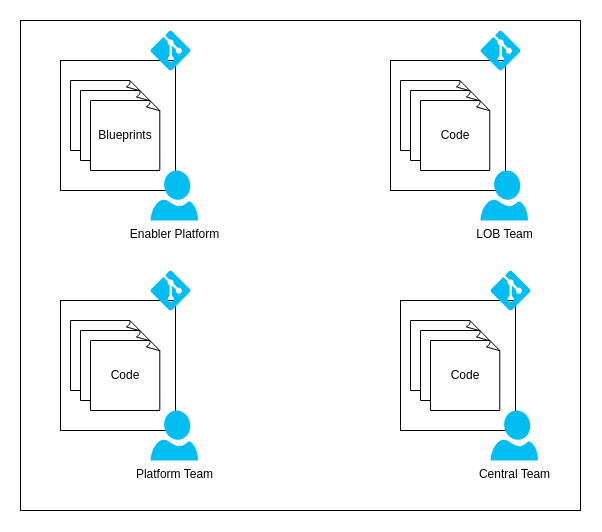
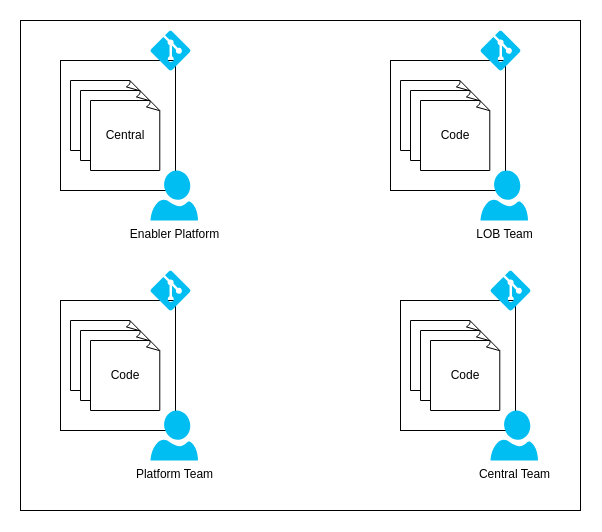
  <mxCell id="0" />
  <mxCell id="1" parent="0" />
  <mxCell id="2" value="" style="rounded=0;whiteSpace=wrap;html=1;" vertex="1" parent="1"><mxGeometry x="20" y="20" width="560" height="490" as="geometry" /></mxCell>
  <mxCell id="3" value="" style="rounded=0;whiteSpace=wrap;html=1;" vertex="1" parent="1"><mxGeometry x="60" y="60" width="115" height="130" as="geometry" /></mxCell>
  <mxCell id="4" value="" style="whiteSpace=wrap;html=1;shape=mxgraph.basic.document" vertex="1" parent="1"><mxGeometry x="70" y="80" width="70" height="70" as="geometry" /></mxCell>
  <mxCell id="5" value="" style="whiteSpace=wrap;html=1;shape=mxgraph.basic.document" vertex="1" parent="1"><mxGeometry x="80" y="90" width="70" height="70" as="geometry" /></mxCell>
- <mxCell id="6" value="Blueprints" style="whiteSpace=wrap;html=1;shape=mxgraph.basic.document" vertex="1" parent="1"><mxGeometry x="90" y="100" width="70" height="70" as="geometry" /></mxCell>
+ <mxCell id="6" value="Central" style="whiteSpace=wrap;html=1;shape=mxgraph.basic.document" vertex="1" parent="1"><mxGeometry x="90" y="100" width="70" height="70" as="geometry" /></mxCell>
  <mxCell id="7" value="" style="verticalLabelPosition=bottom;html=1;verticalAlign=top;align=center;strokeColor=none;fillColor=#00BEF2;shape=mxgraph.azure.git_repository;" vertex="1" parent="1"><mxGeometry x="150" y="30" width="40" height="40" as="geometry" /></mxCell>
  <mxCell id="8" value="Enabler Platform" style="verticalLabelPosition=bottom;html=1;verticalAlign=top;align=center;strokeColor=none;fillColor=#00BEF2;shape=mxgraph.azure.user;" vertex="1" parent="1"><mxGeometry x="150" y="170" width="47.5" height="50" as="geometry" /></mxCell>
  <mxCell id="9" value="" style="rounded=0;whiteSpace=wrap;html=1;" vertex="1" parent="1"><mxGeometry x="390" y="60" width="115" height="130" as="geometry" /></mxCell>
  <mxCell id="10" value="" style="whiteSpace=wrap;html=1;shape=mxgraph.basic.document" vertex="1" parent="1"><mxGeometry x="400" y="80" width="70" height="70" as="geometry" /></mxCell>
  <mxCell id="11" value="" style="whiteSpace=wrap;html=1;shape=mxgraph.basic.document" vertex="1" parent="1"><mxGeometry x="410" y="90" width="70" height="70" as="geometry" /></mxCell>
  <mxCell id="12" value="Code" style="whiteSpace=wrap;html=1;shape=mxgraph.basic.document" vertex="1" parent="1"><mxGeometry x="420" y="100" width="70" height="70" as="geometry" /></mxCell>
  <mxCell id="13" value="" style="verticalLabelPosition=bottom;html=1;verticalAlign=top;align=center;strokeColor=none;fillColor=#00BEF2;shape=mxgraph.azure.git_repository;" vertex="1" parent="1"><mxGeometry x="480" y="30" width="40" height="40" as="geometry" /></mxCell>
  <mxCell id="14" value="LOB Team" style="verticalLabelPosition=bottom;html=1;verticalAlign=top;align=center;strokeColor=none;fillColor=#00BEF2;shape=mxgraph.azure.user;" vertex="1" parent="1"><mxGeometry x="480" y="170" width="47.5" height="50" as="geometry" /></mxCell>
  <mxCell id="15" value="" style="rounded=0;whiteSpace=wrap;html=1;" vertex="1" parent="1"><mxGeometry x="60" y="300" width="115" height="130" as="geometry" /></mxCell>
  <mxCell id="16" value="" style="whiteSpace=wrap;html=1;shape=mxgraph.basic.document" vertex="1" parent="1"><mxGeometry x="70" y="320" width="70" height="70" as="geometry" /></mxCell>
  <mxCell id="17" value="" style="whiteSpace=wrap;html=1;shape=mxgraph.basic.document" vertex="1" parent="1"><mxGeometry x="80" y="330" width="70" height="70" as="geometry" /></mxCell>
  <mxCell id="18" value="Code" style="whiteSpace=wrap;html=1;shape=mxgraph.basic.document" vertex="1" parent="1"><mxGeometry x="90" y="340" width="70" height="70" as="geometry" /></mxCell>
  <mxCell id="19" value="" style="verticalLabelPosition=bottom;html=1;verticalAlign=top;align=center;strokeColor=none;fillColor=#00BEF2;shape=mxgraph.azure.git_repository;" vertex="1" parent="1"><mxGeometry x="150" y="270" width="40" height="40" as="geometry" /></mxCell>
  <mxCell id="20" value="Platform Team" style="verticalLabelPosition=bottom;html=1;verticalAlign=top;align=center;strokeColor=none;fillColor=#00BEF2;shape=mxgraph.azure.user;" vertex="1" parent="1"><mxGeometry x="150" y="410" width="47.5" height="50" as="geometry" /></mxCell>
  <mxCell id="21" value="" style="rounded=0;whiteSpace=wrap;html=1;" vertex="1" parent="1"><mxGeometry x="400" y="300" width="115" height="130" as="geometry" /></mxCell>
  <mxCell id="22" value="" style="whiteSpace=wrap;html=1;shape=mxgraph.basic.document" vertex="1" parent="1"><mxGeometry x="410" y="320" width="70" height="70" as="geometry" /></mxCell>
  <mxCell id="23" value="" style="whiteSpace=wrap;html=1;shape=mxgraph.basic.document" vertex="1" parent="1"><mxGeometry x="420" y="330" width="70" height="70" as="geometry" /></mxCell>
  <mxCell id="24" value="Code" style="whiteSpace=wrap;html=1;shape=mxgraph.basic.document" vertex="1" parent="1"><mxGeometry x="430" y="340" width="70" height="70" as="geometry" /></mxCell>
  <mxCell id="25" value="" style="verticalLabelPosition=bottom;html=1;verticalAlign=top;align=center;strokeColor=none;fillColor=#00BEF2;shape=mxgraph.azure.git_repository;" vertex="1" parent="1"><mxGeometry x="490" y="270" width="40" height="40" as="geometry" /></mxCell>
  <mxCell id="26" value="Central Team" style="verticalLabelPosition=bottom;html=1;verticalAlign=top;align=center;strokeColor=none;fillColor=#00BEF2;shape=mxgraph.azure.user;" vertex="1" parent="1"><mxGeometry x="490" y="410" width="47.5" height="50" as="geometry" /></mxCell>
